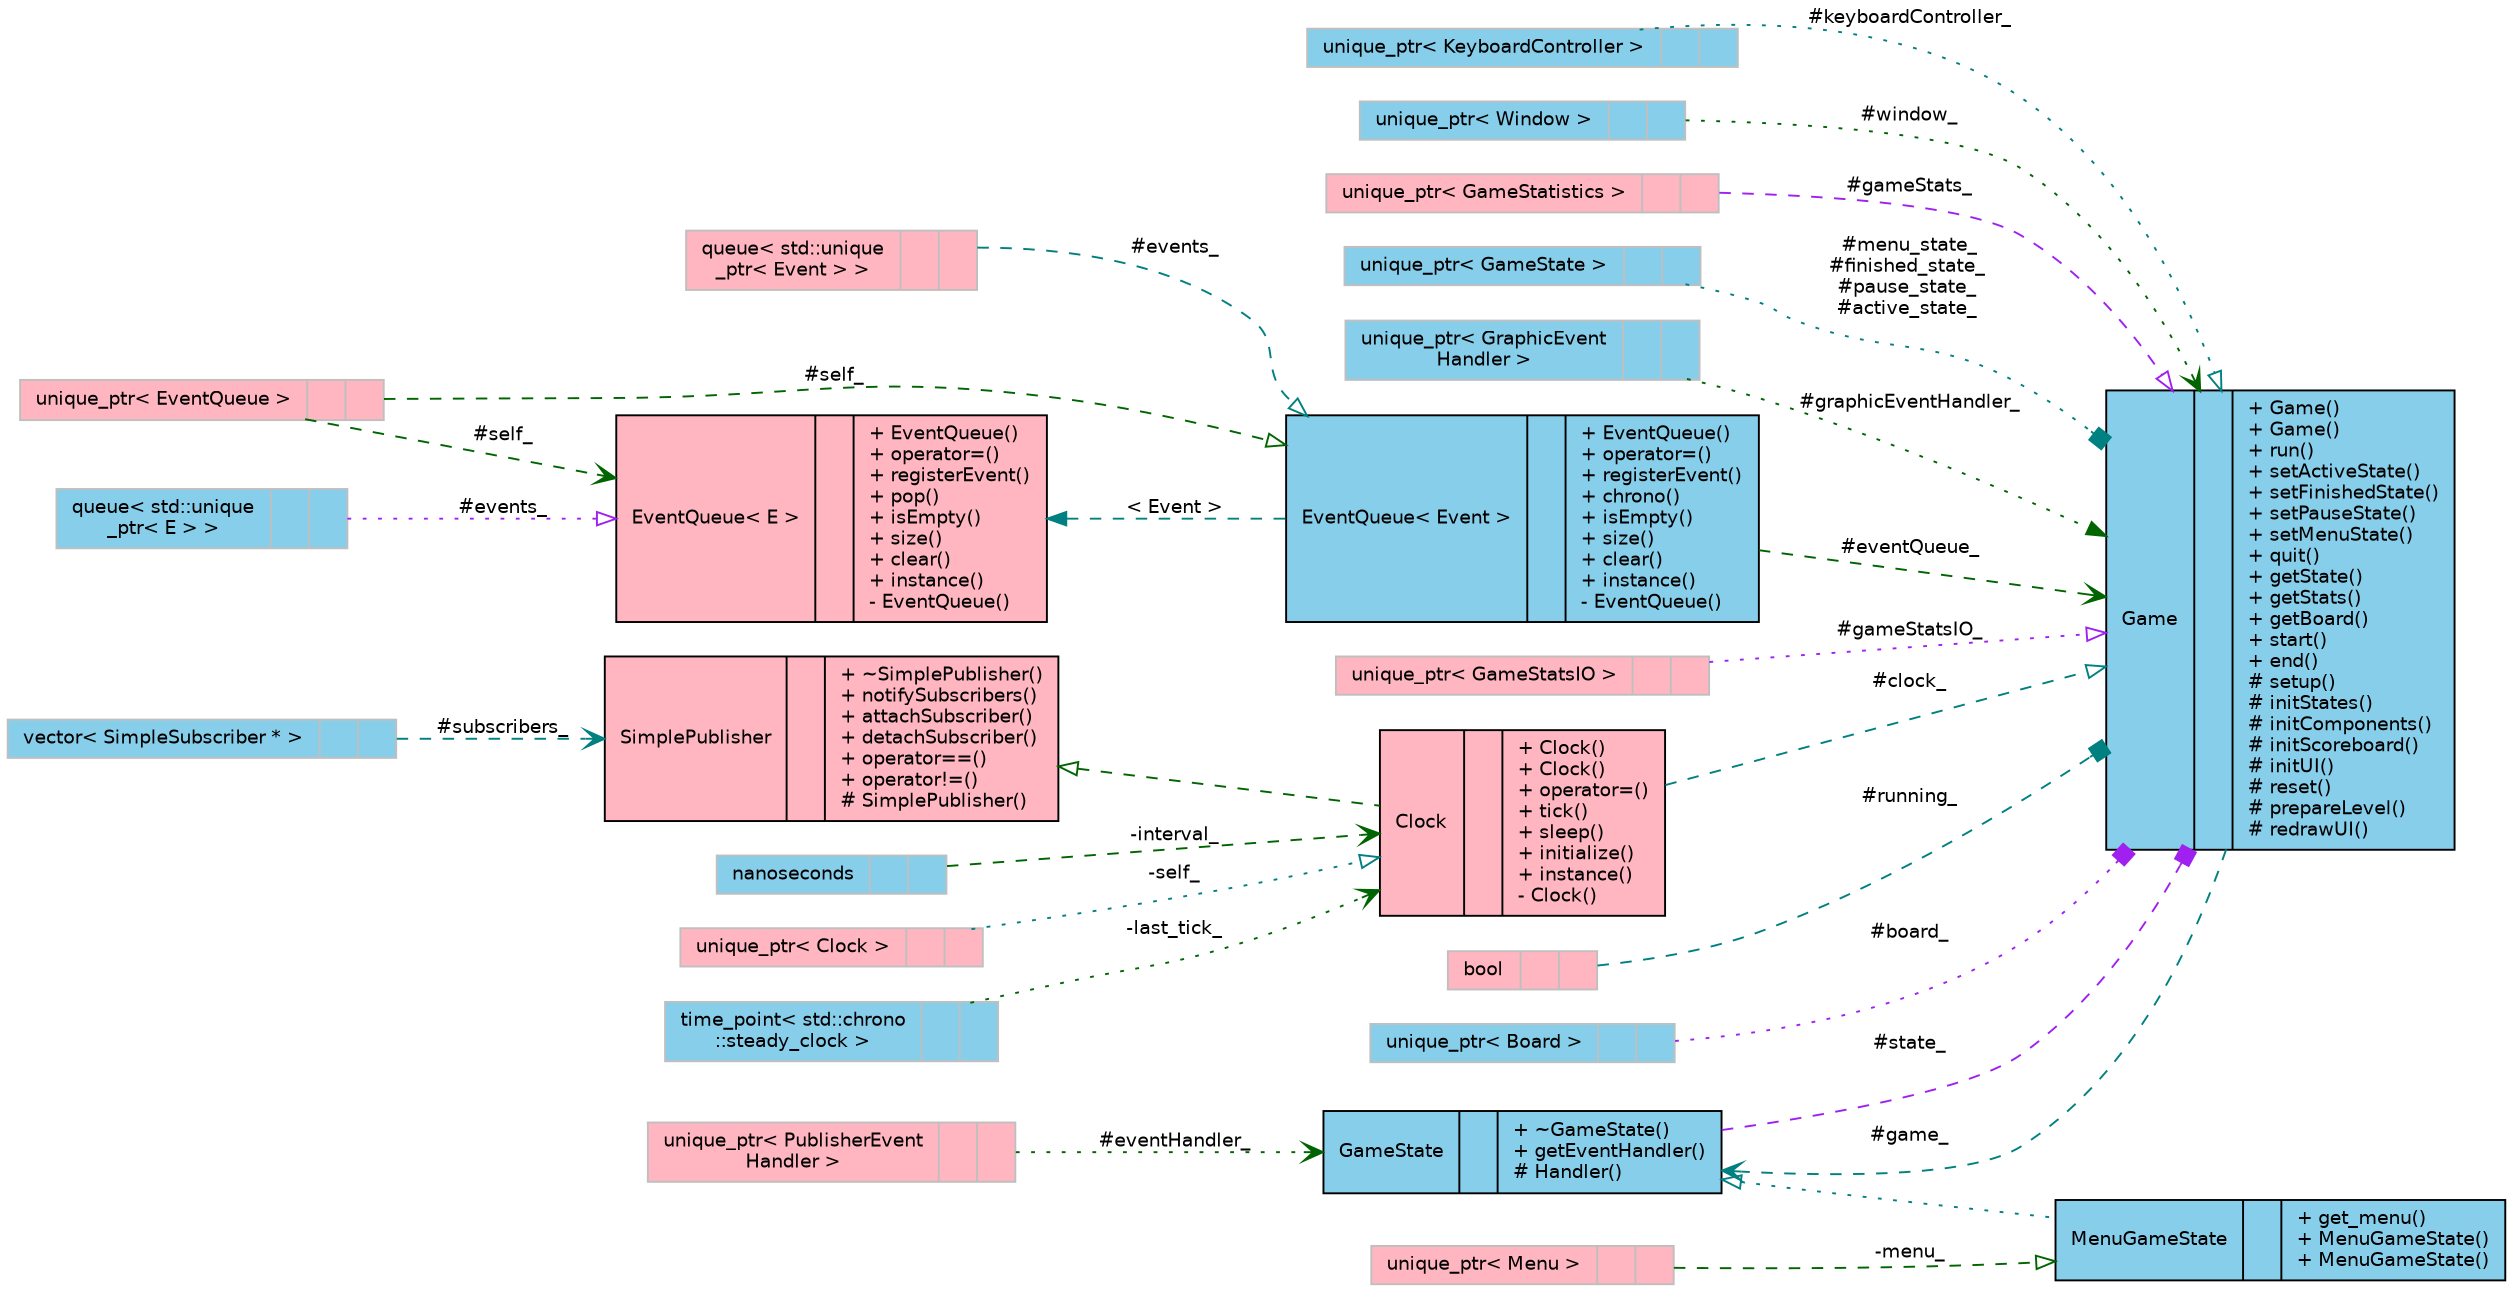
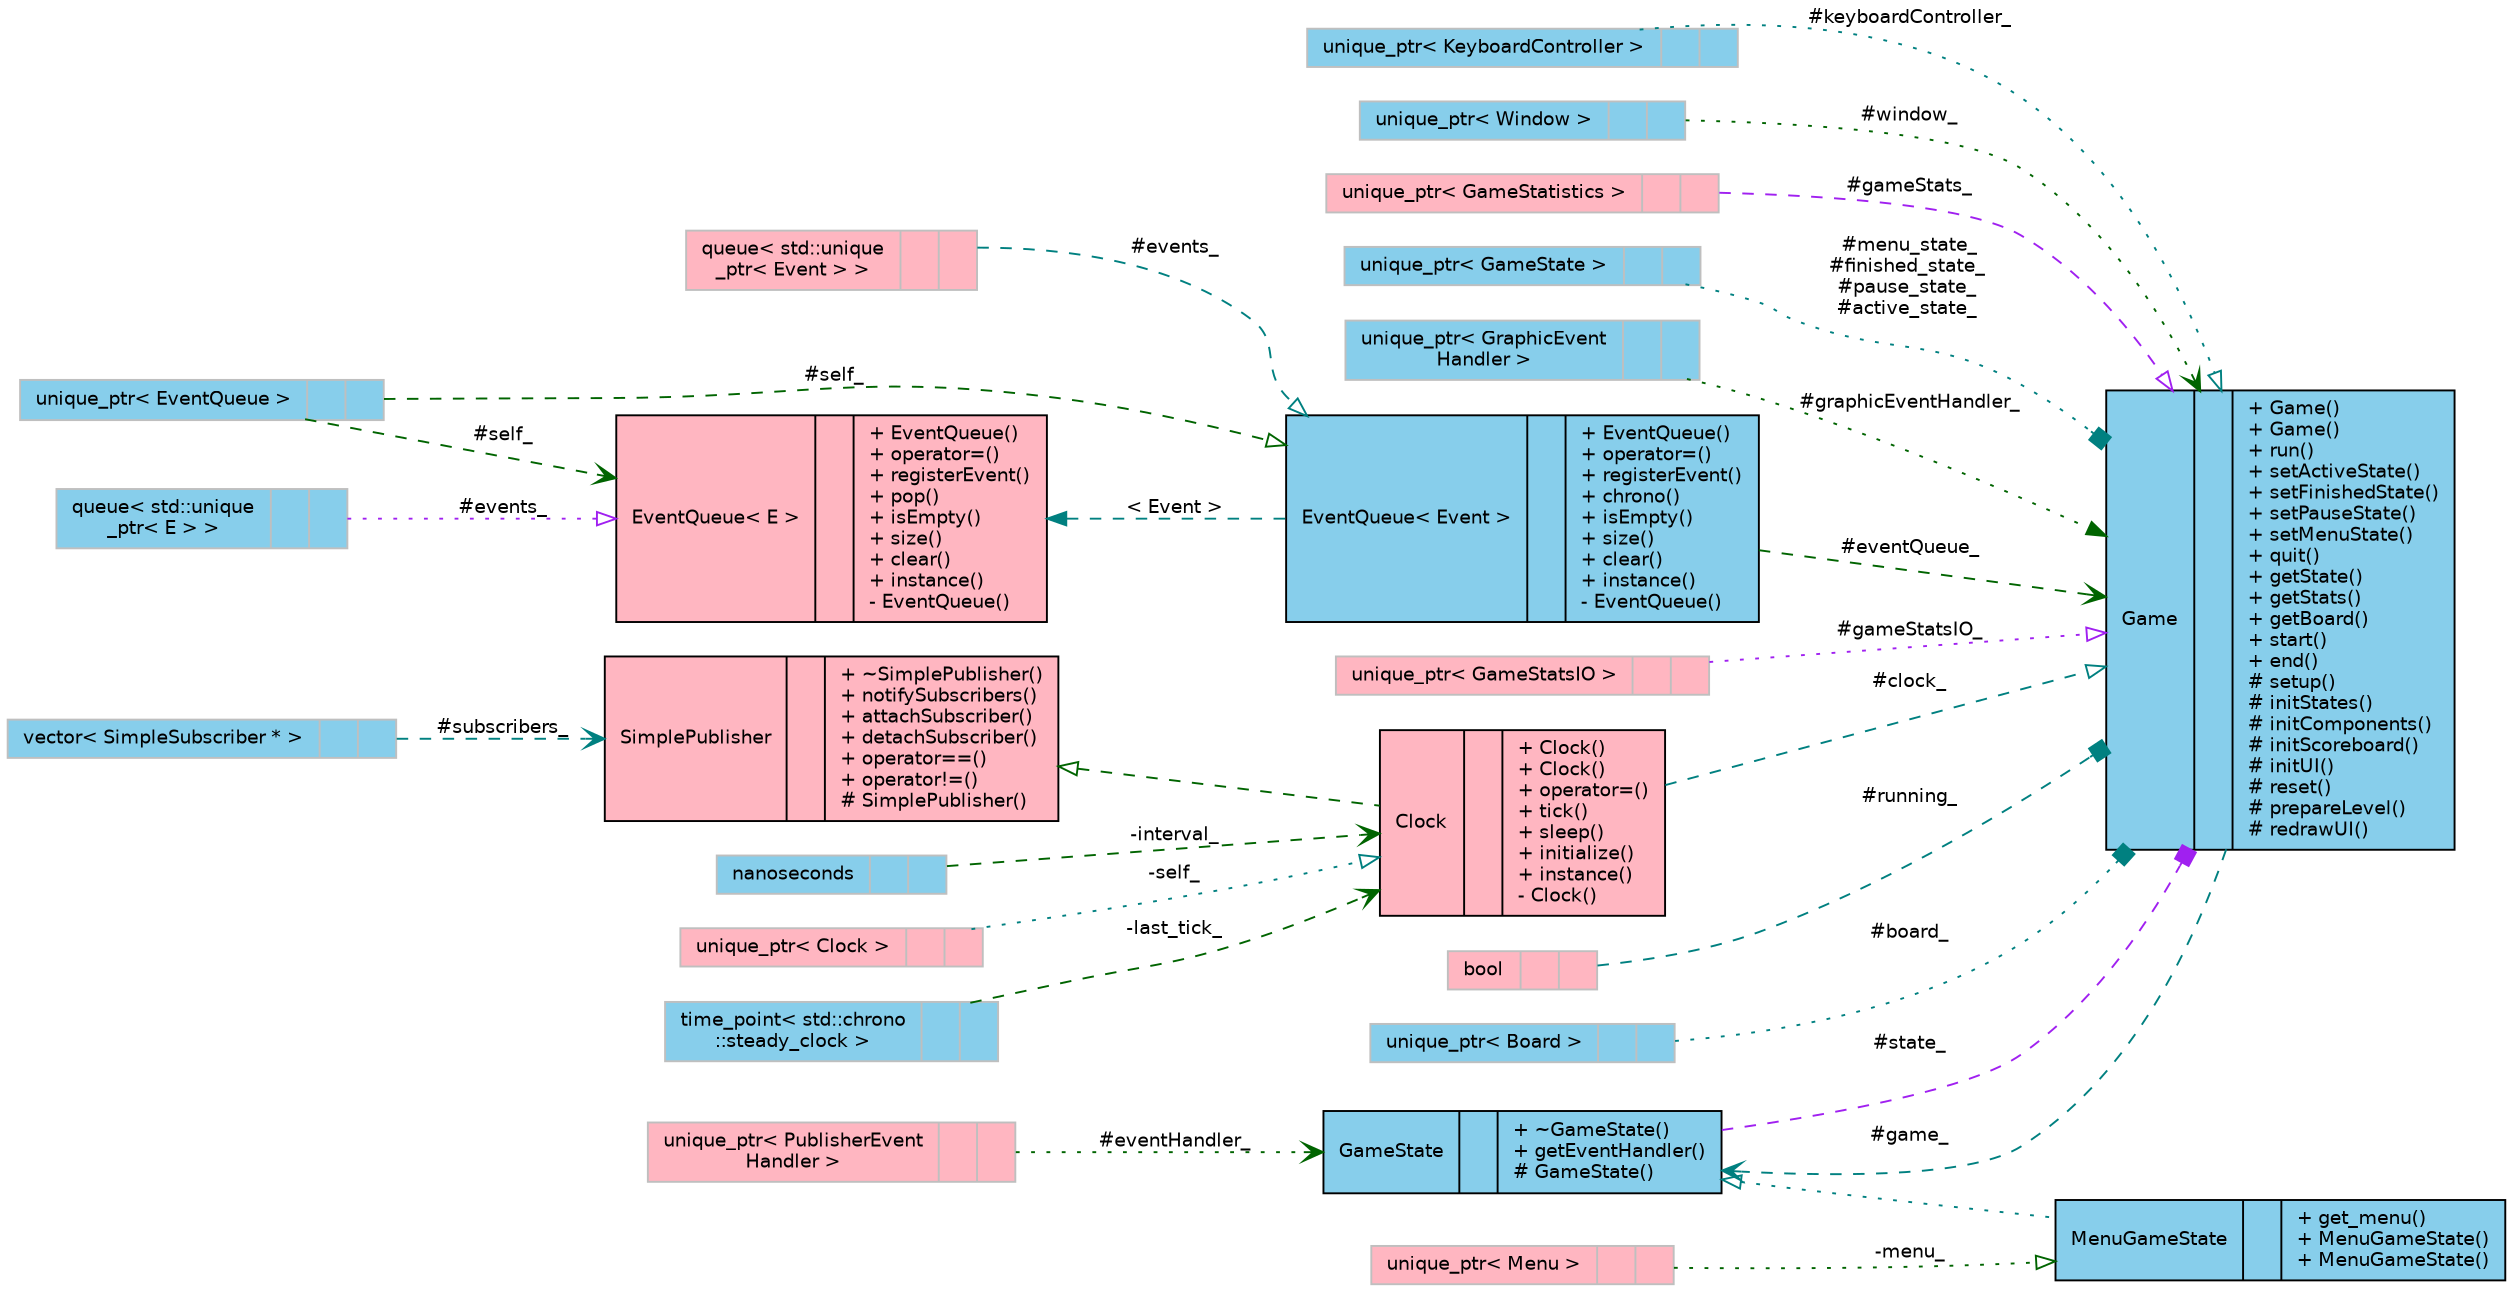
  digraph {
    rankdir=LR
    node [color=grey75 fillcolor=skyblue fontname=Helvetica fontsize=10 shape=record style=filled]
    edge [color=teal fontname=Helvetica fontsize=10 labelfontname=Helvetica labelfontsize=10 style=dashed arrowhead=onormal]
    n1 [color=black fontcolor=black height=0.2 label="{MenuGameState\n||+ get_menu()\l+ MenuGameState()\l+ MenuGameState()\l}" width=0.4]
-   n2 [color=black height=0.2 label="{GameState\n||+ ~GameState()\l+ getEventHandler()\l# Handler()\l}" width=0.4]
+   n2 [color=black height=0.2 label="{GameState\n||+ ~GameState()\l+ getEventHandler()\l# GameState()\l}" width=0.4]
    n3 [color=black height=0.2 label="{Game\n||+ Game()\l+ Game()\l+ run()\l+ setActiveState()\l+ setFinishedState()\l+ setPauseState()\l+ setMenuState()\l+ quit()\l+ getState()\l+ getStats()\l+ getBoard()\l+ start()\l+ end()\l# setup()\l# initStates()\l# initComponents()\l# initScoreboard()\l# initUI()\l# reset()\l# prepareLevel()\l# redrawUI()\l}" width=0.4]
    n4 [height=0.2 label="{unique_ptr\< KeyboardController \>\n||}" width=0.4]
    n5 [height=0.2 label="{unique_ptr\< Window \>\n||}" width=0.4]
    n6 [fillcolor=lightpink height=0.2 label="{unique_ptr\< GameStatistics \>\n||}" width=0.4]
    n7 [height=0.2 label="{unique_ptr\< GameState \>\n||}" width=0.4]
    n8 [height=0.2 label="{unique_ptr\< GraphicEvent\lHandler \>\n||}" width=0.4]
    n9 [color=black height=0.2 label="{EventQueue\< Event \>\n||+ EventQueue()\l+ operator=()\l+ registerEvent()\l+ chrono()\l+ isEmpty()\l+ size()\l+ clear()\l+ instance()\l- EventQueue()\l}" width=0.4]
    n10 [fillcolor=lightpink height=0.2 label="{queue\< std::unique\l_ptr\< Event \> \>\n||}" width=0.4]
-   n11 [fillcolor=lightpink height=0.2 label="{unique_ptr\< EventQueue \>\n||}" width=0.4]
+   n11 [height=0.2 label="{unique_ptr\< EventQueue \>\n||}" width=0.4]
    n12 [color=black fillcolor=lightpink height=0.2 label="{EventQueue\< E \>\n||+ EventQueue()\l+ operator=()\l+ registerEvent()\l+ pop()\l+ isEmpty()\l+ size()\l+ clear()\l+ instance()\l- EventQueue()\l}" width=0.4]
    n13 [height=0.2 label="{queue\< std::unique\l_ptr\< E \> \>\n||}" width=0.4]
    n14 [fillcolor=lightpink height=0.2 label="{unique_ptr\< GameStatsIO \>\n||}" width=0.4]
    n15 [color=black fillcolor=lightpink height=0.2 label="{Clock\n||+ Clock()\l+ Clock()\l+ operator=()\l+ tick()\l+ sleep()\l+ initialize()\l+ instance()\l- Clock()\l}" width=0.4]
    n16 [color=black fillcolor=lightpink height=0.2 label="{SimplePublisher\n||+ ~SimplePublisher()\l+ notifySubscribers()\l+ attachSubscriber()\l+ detachSubscriber()\l+ operator==()\l+ operator!=()\l# SimplePublisher()\l}" width=0.4]
    n17 [height=0.2 label="{vector\< SimpleSubscriber * \>\n||}" width=0.4]
    n18 [height=0.2 label="{nanoseconds\n||}" width=0.4]
    n19 [fillcolor=lightpink height=0.2 label="{unique_ptr\< Clock \>\n||}" width=0.4]
    n20 [height=0.2 label="{time_point\< std::chrono\l::steady_clock \>\n||}" width=0.4]
    n21 [fillcolor=lightpink height=0.2 label="{bool\n||}" width=0.4]
    n22 [height=0.2 label="{unique_ptr\< Board \>\n||}" width=0.4]
    n23 [fillcolor=lightpink height=0.2 label="{unique_ptr\< PublisherEvent\lHandler \>\n||}" width=0.4]
    n24 [fillcolor=lightpink height=0.2 label="{unique_ptr\< Menu \>\n||}" width=0.4]
    n2 -> n1 [arrowtail=onormal dir=back style=dotted arrowhead=""]
    n2 -> n3 [arrowhead=box color=purple label=" #state_"]
    n3 -> n2 [arrowhead=vee label=" #game_"]
    n4 -> n3 [label=" #keyboardController_" style=dotted]
    n5 -> n3 [arrowhead=vee color=darkgreen label=" #window_" style=dotted]
    n6 -> n3 [color=purple label=" #gameStats_"]
    n7 -> n3 [arrowhead=box label=" #menu_state_\n#finished_state_\n#pause_state_\n#active_state_" style=dotted]
    n8 -> n3 [arrowhead=normal color=darkgreen label=" #graphicEventHandler_" style=dotted]
    n9 -> n3 [arrowhead=vee color=darkgreen label=" #eventQueue_"]
    n10 -> n9 [label=" #events_"]
    n11 -> n9 [color=darkgreen label=" #self_"]
    n11 -> n12 [arrowhead=vee color=darkgreen label=" #self_"]
    n12 -> n9 [dir=back label=" \< Event \>" arrowhead=""]
    n13 -> n12 [color=purple label=" #events_" style=dotted]
    n14 -> n3 [color=purple label=" #gameStatsIO_" style=dotted]
    n15 -> n3 [label=" #clock_"]
    n16 -> n15 [arrowtail=onormal color=darkgreen dir=back arrowhead=""]
    n17 -> n16 [arrowhead=vee label=" #subscribers_"]
    n18 -> n15 [arrowhead=vee color=darkgreen label=" -interval_"]
    n19 -> n15 [label=" -self_" style=dotted]
-   n20 -> n15 [arrowhead=vee color=darkgreen label=" -last_tick_" style=dotted]
+   n20 -> n15 [arrowhead=vee color=darkgreen label=" -last_tick_"]
    n21 -> n3 [arrowhead=box label=" #running_"]
-   n22 -> n3 [arrowhead=box color=purple label=" #board_" style=dotted]
+   n22 -> n3 [arrowhead=box label=" #board_" style=dotted]
    n23 -> n2 [arrowhead=vee color=darkgreen label=" #eventHandler_" style=dotted]
-   n24 -> n1 [color=darkgreen label=" -menu_"]
+   n24 -> n1 [color=darkgreen label=" -menu_" style=dotted]
  }
